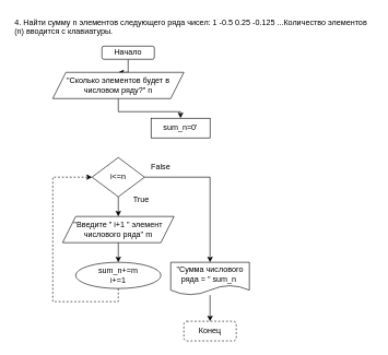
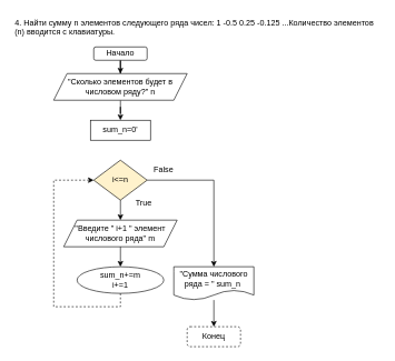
  <mxCell id="0" />
  <mxCell id="1" parent="0" />
  <mxCell id="2" value="" style="edgeStyle=orthogonalEdgeStyle;rounded=0;orthogonalLoop=1;jettySize=auto;html=1;entryX=0.5;entryY=0;entryDx=0;entryDy=0;" edge="1" parent="1" source="3" target="7"><mxGeometry relative="1" as="geometry" /></mxCell>
- <mxCell id="3" value="Начало" style="rounded=1;whiteSpace=wrap;html=1;" vertex="1" parent="1"><mxGeometry x="155" y="70" width="80" height="20" as="geometry" /></mxCell>
- <mxCell id="4" value="sum_n=0'" style="rounded=0;whiteSpace=wrap;html=1;" vertex="1" parent="1"><mxGeometry x="230" y="180" width="90" height="30" as="geometry" /></mxCell>
- <mxCell id="5" value="i&amp;lt;=n" style="rhombus;whiteSpace=wrap;html=1;" vertex="1" parent="1"><mxGeometry x="140" y="240" width="80" height="60" as="geometry" /></mxCell>
+ <mxCell id="3" value="Начало" style="rounded=1;whiteSpace=wrap;html=1;" vertex="1" parent="1"><mxGeometry x="140" y="70" width="80" height="20" as="geometry" /></mxCell>
+ <mxCell id="4" value="sum_n=0'" style="rounded=0;whiteSpace=wrap;html=1;" vertex="1" parent="1"><mxGeometry x="135" y="180" width="90" height="30" as="geometry" /></mxCell>
+ <mxCell id="5" value="i&amp;lt;=n" style="rhombus;whiteSpace=wrap;html=1;fillColor=#fff2cc;" vertex="1" parent="1"><mxGeometry x="140" y="240" width="80" height="60" as="geometry" /></mxCell>
  <mxCell id="6" style="edgeStyle=orthogonalEdgeStyle;rounded=0;orthogonalLoop=1;jettySize=auto;html=1;entryX=0.5;entryY=0;entryDx=0;entryDy=0;" edge="1" parent="1" source="7" target="4"><mxGeometry relative="1" as="geometry" /></mxCell>
  <mxCell id="7" value="&quot;Сколько элементов будет в числовом ряду?&quot; n" style="shape=parallelogram;perimeter=parallelogramPerimeter;whiteSpace=wrap;html=1;fixedSize=1;" vertex="1" parent="1"><mxGeometry x="80" y="110" width="200" height="40" as="geometry" /></mxCell>
  <mxCell id="8" value="" style="edgeStyle=orthogonalEdgeStyle;rounded=0;orthogonalLoop=1;jettySize=auto;html=1;" edge="1" parent="1" source="9" target="10"><mxGeometry relative="1" as="geometry" /></mxCell>
  <mxCell id="9" value="&quot;Сумма числового ряда = &quot; sum_n&amp;nbsp;" style="shape=document;whiteSpace=wrap;html=1;boundedLbl=1;" vertex="1" parent="1"><mxGeometry x="260" y="400" width="120" height="50" as="geometry" /></mxCell>
  <mxCell id="10" value="Конец" style="rounded=1;whiteSpace=wrap;html=1;dashed=1;" vertex="1" parent="1"><mxGeometry x="280" y="490" width="80" height="30" as="geometry" /></mxCell>
  <mxCell id="11" value="" style="endArrow=classic;html=1;rounded=0;exitX=1;exitY=0.5;exitDx=0;exitDy=0;entryX=0.5;entryY=0;entryDx=0;entryDy=0;" edge="1" parent="1" source="5" target="9"><mxGeometry width="50" height="50" relative="1" as="geometry"><mxPoint x="340" y="510" as="sourcePoint" /><mxPoint x="440" y="460" as="targetPoint" /><Array as="points"><mxPoint x="320" y="270" /></Array></mxGeometry></mxCell>
  <mxCell id="12" value="True" style="text;html=1;strokeColor=none;fillColor=none;align=center;verticalAlign=middle;whiteSpace=wrap;rounded=0;" vertex="1" parent="1"><mxGeometry x="185" y="290" width="60" height="30" as="geometry" /></mxCell>
  <mxCell id="13" value="False" style="text;html=1;strokeColor=none;fillColor=none;align=center;verticalAlign=middle;whiteSpace=wrap;rounded=0;" vertex="1" parent="1"><mxGeometry x="215" y="240" width="60" height="30" as="geometry" /></mxCell>
  <mxCell id="14" value="sum_n+=m&lt;br&gt;i+=1" style="ellipse;whiteSpace=wrap;html=1;" vertex="1" parent="1"><mxGeometry x="115" y="400" width="130" height="40" as="geometry" /></mxCell>
  <mxCell id="15" value="4. Найти сумму n элементов следующего ряда чисел: 1 -0.5 0.25 -0.125 ...Количество элементов (n) вводится с клавиатуры." style="text;whiteSpace=wrap;html=1;" vertex="1" parent="1"><mxGeometry x="20" y="20" width="550" height="40" as="geometry" /></mxCell>
  <mxCell id="16" value="&quot;Введите &quot; i+1 &quot; элемент числового ряда&quot; m" style="shape=parallelogram;perimeter=parallelogramPerimeter;whiteSpace=wrap;html=1;fixedSize=1;" vertex="1" parent="1"><mxGeometry x="95" y="330" width="170" height="40" as="geometry" /></mxCell>
  <mxCell id="17" value="" style="endArrow=classic;html=1;rounded=0;exitX=0.5;exitY=1;exitDx=0;exitDy=0;entryX=0.5;entryY=0;entryDx=0;entryDy=0;" edge="1" parent="1" source="5" target="16"><mxGeometry width="50" height="50" relative="1" as="geometry"><mxPoint x="160" y="390" as="sourcePoint" /><mxPoint x="210" y="340" as="targetPoint" /></mxGeometry></mxCell>
  <mxCell id="18" value="" style="endArrow=classic;html=1;rounded=0;exitX=0.5;exitY=1;exitDx=0;exitDy=0;entryX=0.5;entryY=0;entryDx=0;entryDy=0;" edge="1" parent="1" source="16" target="14"><mxGeometry width="50" height="50" relative="1" as="geometry"><mxPoint x="160" y="390" as="sourcePoint" /><mxPoint x="210" y="340" as="targetPoint" /></mxGeometry></mxCell>
  <mxCell id="19" value="" style="endArrow=classic;html=1;rounded=0;entryX=0;entryY=0.5;entryDx=0;entryDy=0;exitX=0.5;exitY=1;exitDx=0;exitDy=0;dashed=1;" edge="1" parent="1" source="14" target="5"><mxGeometry width="50" height="50" relative="1" as="geometry"><mxPoint x="30" y="460" as="sourcePoint" /><mxPoint x="80" y="410" as="targetPoint" /><Array as="points"><mxPoint x="180" y="460" /><mxPoint x="80" y="460" /><mxPoint x="80" y="270" /></Array></mxGeometry></mxCell>
